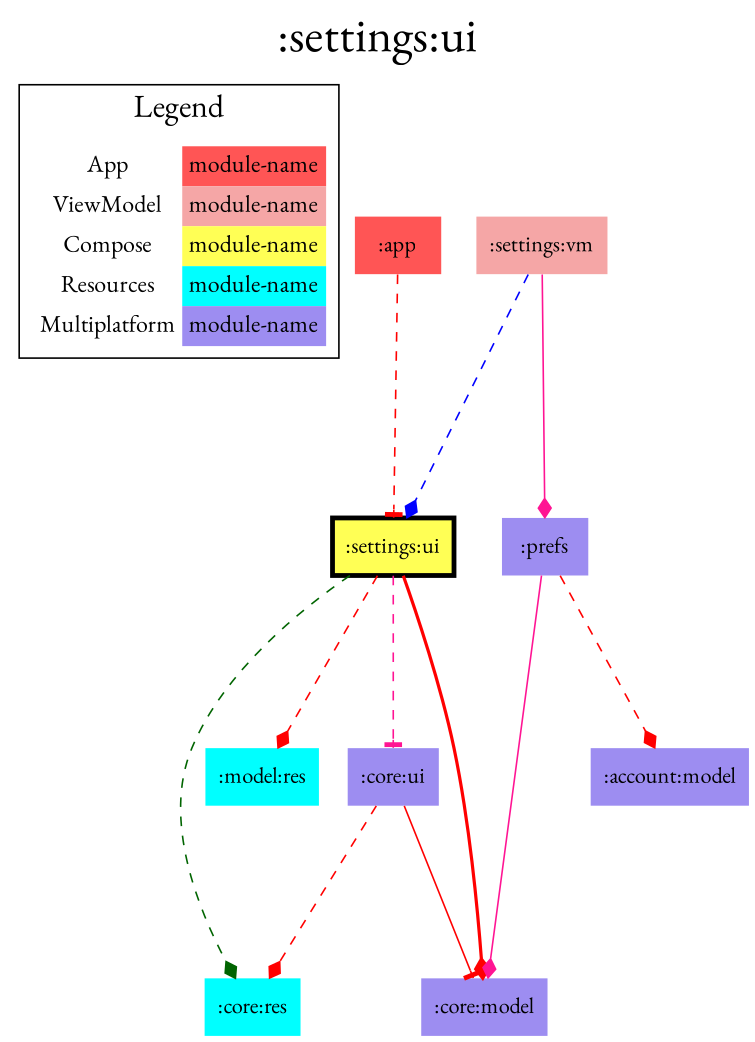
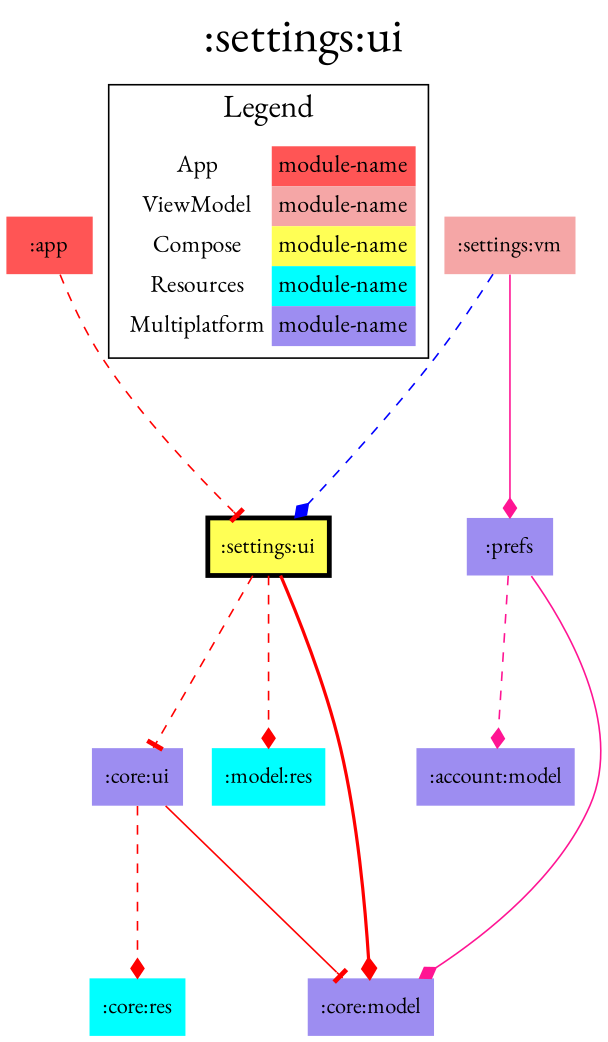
  digraph {
    fontname="EB Garamond"
    fontsize=30
    label=":settings:ui"
    labelloc=t
    rankdir=TB
    ranksep=1.5
    node [fillcolor="#9D8DF1" fontname="EB Garamond" shape=none style=filled]
    edge [arrowhead=diamond color=red dir=forward fontname="EB Garamond" style=dashed]
    ":settings:ui" [color=black fillcolor="#FFFF55" penwidth=3 shape=box]
    n2 [fillcolor="#FFFFFF" fontsize=15 label=< <TABLE BORDER="0" CELLBORDER="0" CELLSPACING="0" CELLPADDING="4"> <TR><TD>App</TD><TD BGCOLOR="#FF5555">module-name</TD></TR> <TR><TD>ViewModel</TD><TD BGCOLOR="#F5A6A6">module-name</TD></TR> <TR><TD>Compose</TD><TD BGCOLOR="#FFFF55">module-name</TD></TR> <TR><TD>Resources</TD><TD BGCOLOR="#00FFFF">module-name</TD></TR> <TR><TD>Multiplatform</TD><TD BGCOLOR="#9D8DF1">module-name</TD></TR> </TABLE> > margin=0]
    ":core:model"
    ":core:res" [fillcolor="#00FFFF"]
    ":core:ui"
    n6 [fillcolor="#00FFFF" label=":model:res"]
    ":app" [fillcolor="#FF5555"]
    ":prefs"
    ":account:model"
    ":settings:vm" [fillcolor="#F5A6A6"]
    subgraph sub_1 {
      rank=same
      ":settings:ui"
    }
    subgraph cluster_2 {
      fontsize=20
      label=Legend
      n2
    }
    ":settings:ui" -> ":core:model" [style=bold]
-   ":settings:ui" -> ":core:res" [color=darkgreen]
-   ":settings:ui" -> ":core:ui" [arrowhead=tee color=deeppink]
+   ":settings:ui" -> ":core:ui" [arrowhead=tee]
    ":settings:ui" -> n6
    n2 -> ":settings:ui" [style=invis arrowhead="" color=""]
    ":core:ui" -> ":core:model" [arrowhead=tee style=solid]
    ":core:ui" -> ":core:res"
    ":app" -> ":settings:ui" [arrowhead=tee]
    ":prefs" -> ":core:model" [color=deeppink style=solid]
-   ":prefs" -> ":account:model"
+   ":prefs" -> ":account:model" [color=deeppink]
    ":settings:vm" -> ":settings:ui" [color=blue]
    ":settings:vm" -> ":prefs" [color=deeppink style=solid]
  }
